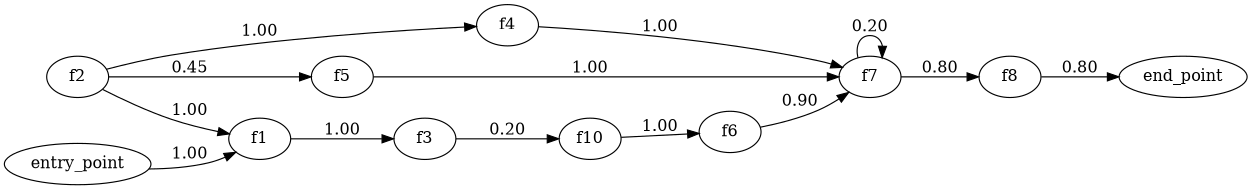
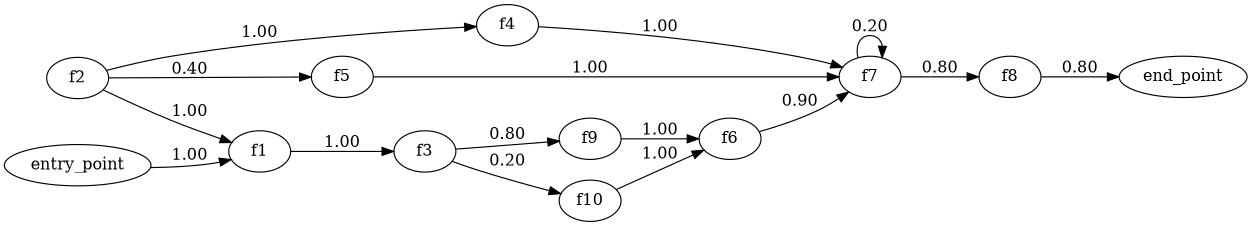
  digraph {
    rankdir=LR
    n1 [label=f5]
    n2 [label=f7]
    n3 [label=f8]
    n4 [label=f10]
    n5 [label=f6]
    n6 [label=f1]
    n7 [label=f3]
    n8 [label=f2]
    n9 [label=f4]
+   n10 [label=f9]
    n11 [label=entry_point]
    n12 [label=end_point]
    n1 -> n2 [label=1.00]
    n2 -> n2 [label=0.20]
    n2 -> n3 [label=0.80]
    n3 -> n12 [label=0.80]
    n4 -> n5 [label=1.00]
    n5 -> n2 [label=0.90]
    n6 -> n7 [label=1.00]
    n7 -> n4 [label=0.20]
-   n8 -> n1 [label=0.45]
+   n7 -> n10 [label=0.80]
+   n8 -> n1 [label=0.40]
    n8 -> n6 [label=1.00]
    n8 -> n9 [label=1.00]
    n9 -> n2 [label=1.00]
+   n10 -> n5 [label=1.00]
    n11 -> n6 [label=1.00]
  }
